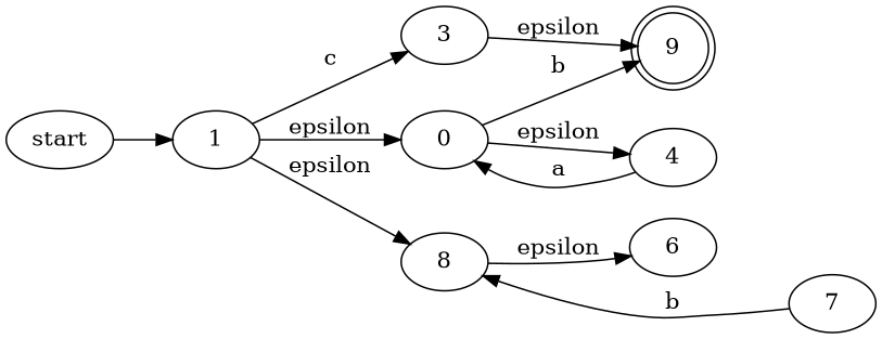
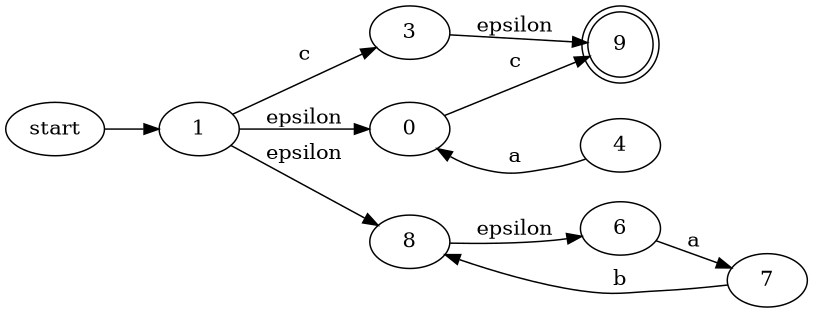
  digraph {
    rankdir=LR
    n1 [label=1]
    n2 [label=3]
    n3 [label=0]
    n4 [label=8]
    n5 [label=9 shape=doublecircle]
    n6 [label=4]
    n7 [label=6]
    start
    n9 [label=7]
    n1 -> n2 [label=c]
    n1 -> n3 [label="\epsilon"]
    n1 -> n4 [label="\epsilon"]
    n2 -> n5 [label="\epsilon"]
-   n3 -> n5 [label=b]
-   n3 -> n6 [label="\epsilon"]
+   n3 -> n5 [label=c]
    n4 -> n7 [label="\epsilon"]
    n6 -> n3 [label=a]
+   n7 -> n9 [label=a]
    start -> n1
    n9 -> n4 [label=b]
  }
